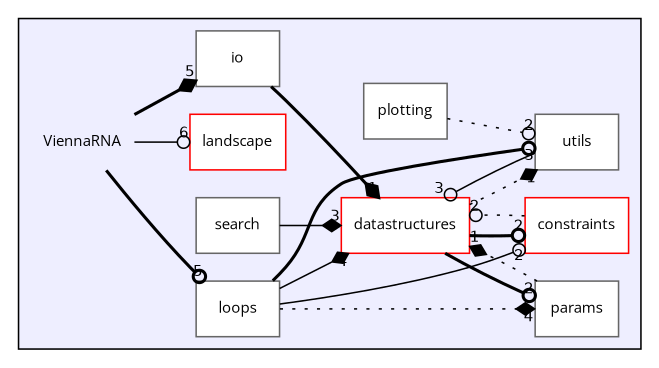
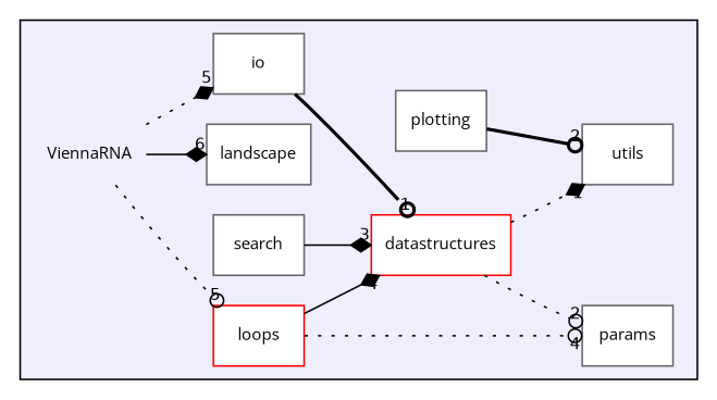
  digraph {
    compound=true
    fontname="Open Sans"
    rankdir=LR
    node [color=gray40 fontname="Open Sans" fontsize=10 shape=box fillcolor=white style=filled]
    edge [arrowhead=odot fontname="Open Sans" headlabel=2 labeldistance=1.5 labelfontname=Helvetica labelfontsize=10 style=dotted]
    n1 [color=red label=ViennaRNA shape=plaintext fillcolor="" style=""]
-   n2 [color=red label=constraints]
    n3 [color=red label=datastructures]
    n4 [label=io]
-   n5 [color=red label=landscape]
-   n6 [label=loops]
+   n5 [label=landscape]
+   n6 [color=red label=loops]
    n7 [label=params]
    n8 [label=plotting]
    n9 [label=search]
    n10 [label=utils]
    subgraph cluster_1 {
      bgcolor="#eeeeff"
      pencolor=black
      n1
-     n2
      n3
      n4
      n5
      n6
      n7
      n8
      n9
      n10
    }
-   n1 -> n4 [arrowhead=diamond headlabel=5 style=bold]
-   n1 -> n5 [headlabel=6 style=solid]
-   n1 -> n6 [headlabel=5 style=bold]
-   n2 -> n3
-   n3 -> n2 [style=bold]
-   n3 -> n7 [style=bold]
+   n1 -> n4 [arrowhead=diamond headlabel=5]
+   n1 -> n5 [arrowhead=diamond headlabel=6 style=solid]
+   n1 -> n6 [headlabel=5]
+   n3 -> n7
    n3 -> n10 [arrowhead=diamond headlabel=1]
-   n4 -> n3 [arrowhead=diamond headlabel=1 style=bold]
-   n6 -> n2 [style=solid]
+   n4 -> n3 [headlabel=1 style=bold]
    n6 -> n3 [arrowhead=diamond headlabel=4 style=solid]
-   n6 -> n7 [arrowhead=diamond headlabel=4]
-   n6 -> n10 [headlabel=3 style=bold]
-   n7 -> n3 [arrowhead=diamond headlabel=1]
-   n8 -> n10
+   n6 -> n7 [headlabel=4]
+   n8 -> n10 [style=bold]
    n9 -> n3 [arrowhead=diamond headlabel=3 style=solid]
-   n10 -> n3 [headlabel=3 style=solid]
  }
